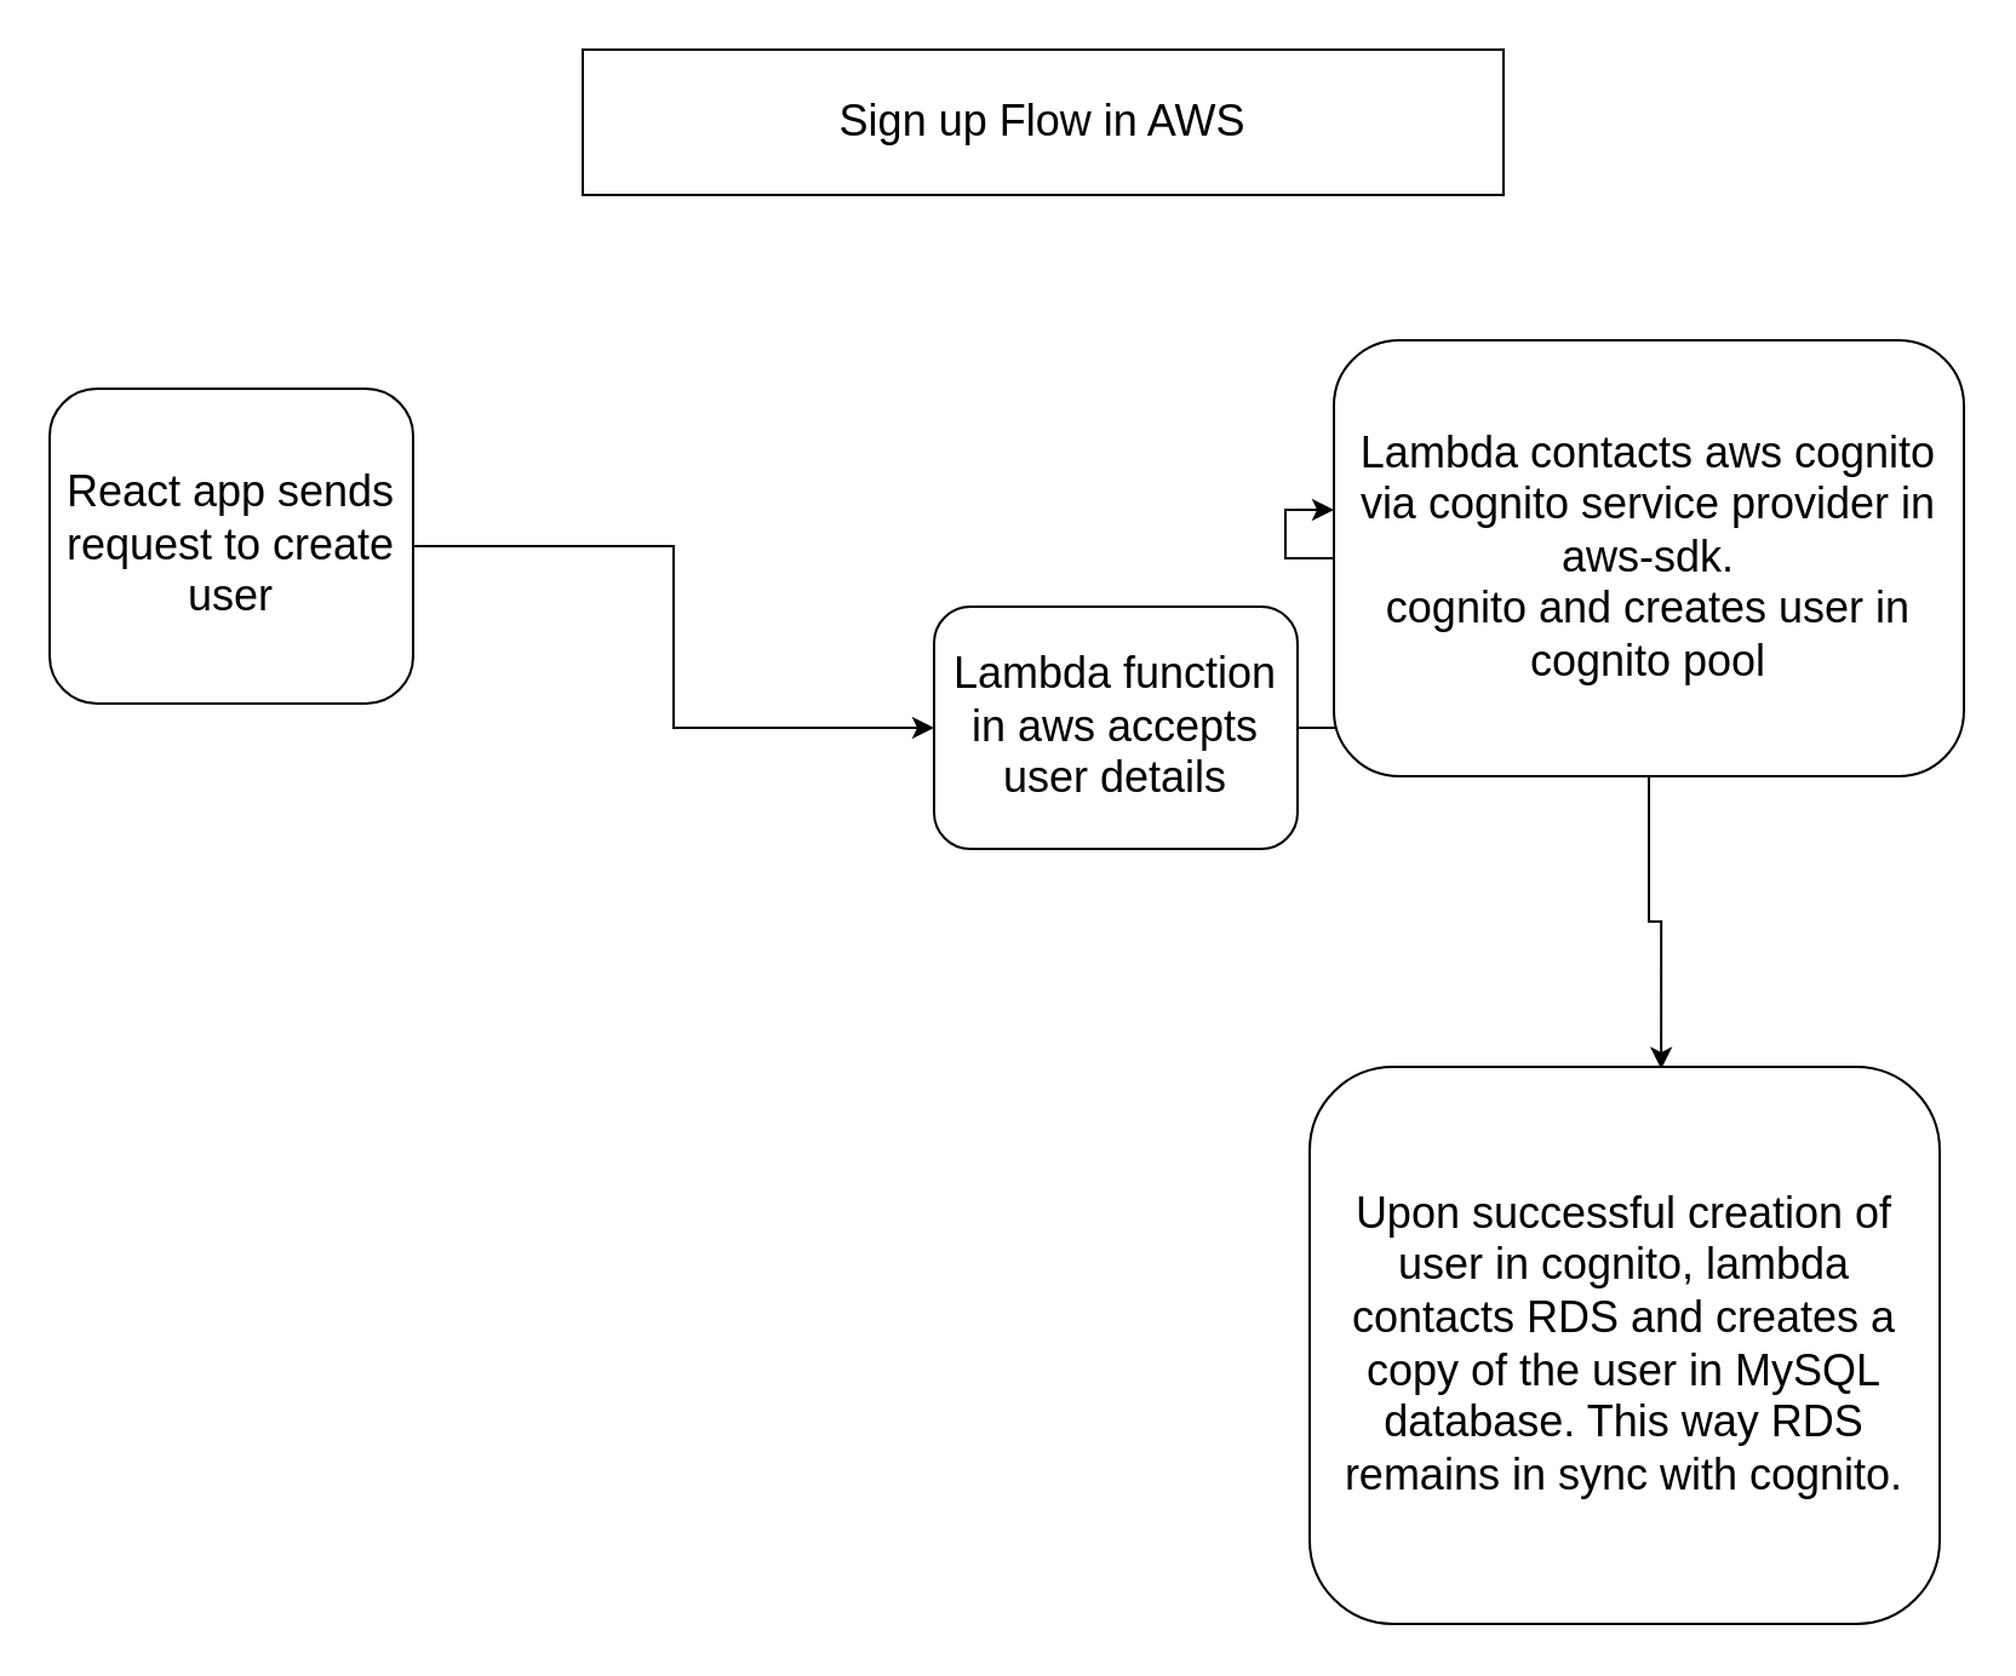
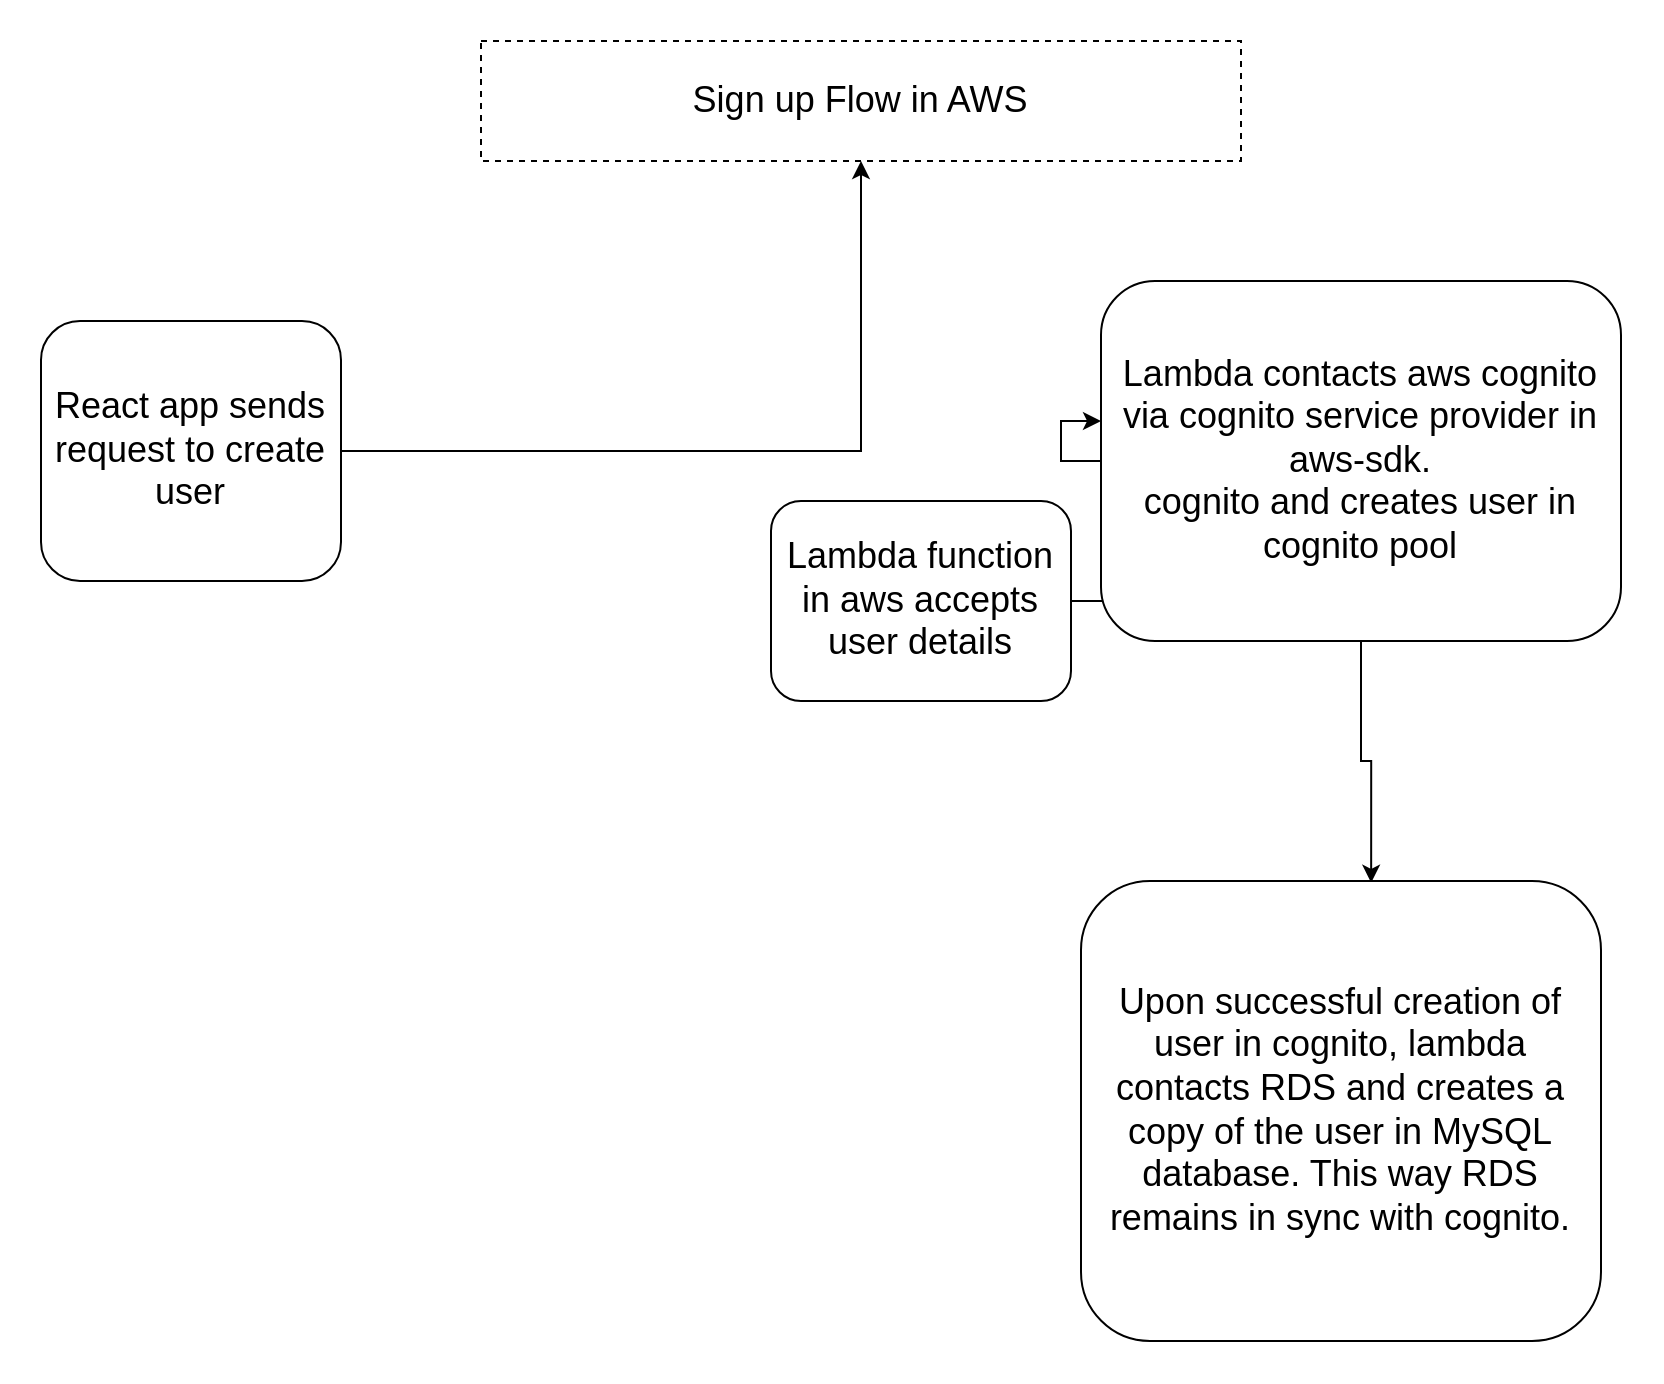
  <mxCell id="0" />
  <mxCell id="1" parent="0" />
- <mxCell id="2" style="edgeStyle=orthogonalEdgeStyle;rounded=0;orthogonalLoop=1;jettySize=auto;html=1;entryX=0;entryY=0.5;entryDx=0;entryDy=0;fontSize=18;" parent="1" source="3" target="5" edge="1"><mxGeometry relative="1" as="geometry" /></mxCell>
+ <mxCell id="2" style="edgeStyle=orthogonalEdgeStyle;rounded=0;orthogonalLoop=1;jettySize=auto;html=1;fontSize=18;" parent="1" source="3" target="9" edge="1"><mxGeometry relative="1" as="geometry" /></mxCell>
  <mxCell id="3" value="React app sends request to create user" style="rounded=1;whiteSpace=wrap;html=1;fontSize=18;" parent="1" vertex="1"><mxGeometry x="20" y="160" width="150" height="130" as="geometry" /></mxCell>
  <mxCell id="4" style="edgeStyle=orthogonalEdgeStyle;rounded=0;orthogonalLoop=1;jettySize=auto;html=1;entryX=0;entryY=0.389;entryDx=0;entryDy=0;entryPerimeter=0;fontSize=18;" parent="1" source="5" target="7" edge="1"><mxGeometry relative="1" as="geometry" /></mxCell>
  <mxCell id="5" value="Lambda function in aws accepts user details" style="rounded=1;whiteSpace=wrap;html=1;fontSize=18;" parent="1" vertex="1"><mxGeometry x="385" y="250" width="150" height="100" as="geometry" /></mxCell>
  <mxCell id="6" style="edgeStyle=orthogonalEdgeStyle;rounded=0;orthogonalLoop=1;jettySize=auto;html=1;entryX=0.558;entryY=0.004;entryDx=0;entryDy=0;entryPerimeter=0;fontSize=18;" parent="1" source="7" target="8" edge="1"><mxGeometry relative="1" as="geometry"><Array as="points"><mxPoint x="680" y="380" /><mxPoint x="685" y="380" /></Array></mxGeometry></mxCell>
  <mxCell id="7" value="&lt;div&gt;Lambda contacts aws cognito via cognito service provider in aws-sdk.&lt;br&gt;&lt;/div&gt;&lt;div&gt;cognito and creates user in cognito pool&lt;br&gt;&lt;/div&gt;" style="rounded=1;whiteSpace=wrap;html=1;fontSize=18;" parent="1" vertex="1"><mxGeometry x="550" y="140" width="260" height="180" as="geometry" /></mxCell>
  <mxCell id="8" value="Upon successful creation of user in cognito, lambda contacts RDS and creates a copy of the user in MySQL database. This way RDS remains in sync with cognito." style="rounded=1;whiteSpace=wrap;html=1;fontSize=18;" parent="1" vertex="1"><mxGeometry x="540" y="440" width="260" height="230" as="geometry" /></mxCell>
- <mxCell id="9" value="Sign up Flow in AWS" style="rounded=0;whiteSpace=wrap;html=1;fontSize=18;" parent="1" vertex="1"><mxGeometry x="240" y="20" width="380" height="60" as="geometry" /></mxCell>
+ <mxCell id="9" value="Sign up Flow in AWS" style="rounded=0;whiteSpace=wrap;html=1;fontSize=18;dashed=1;" parent="1" vertex="1"><mxGeometry x="240" y="20" width="380" height="60" as="geometry" /></mxCell>
